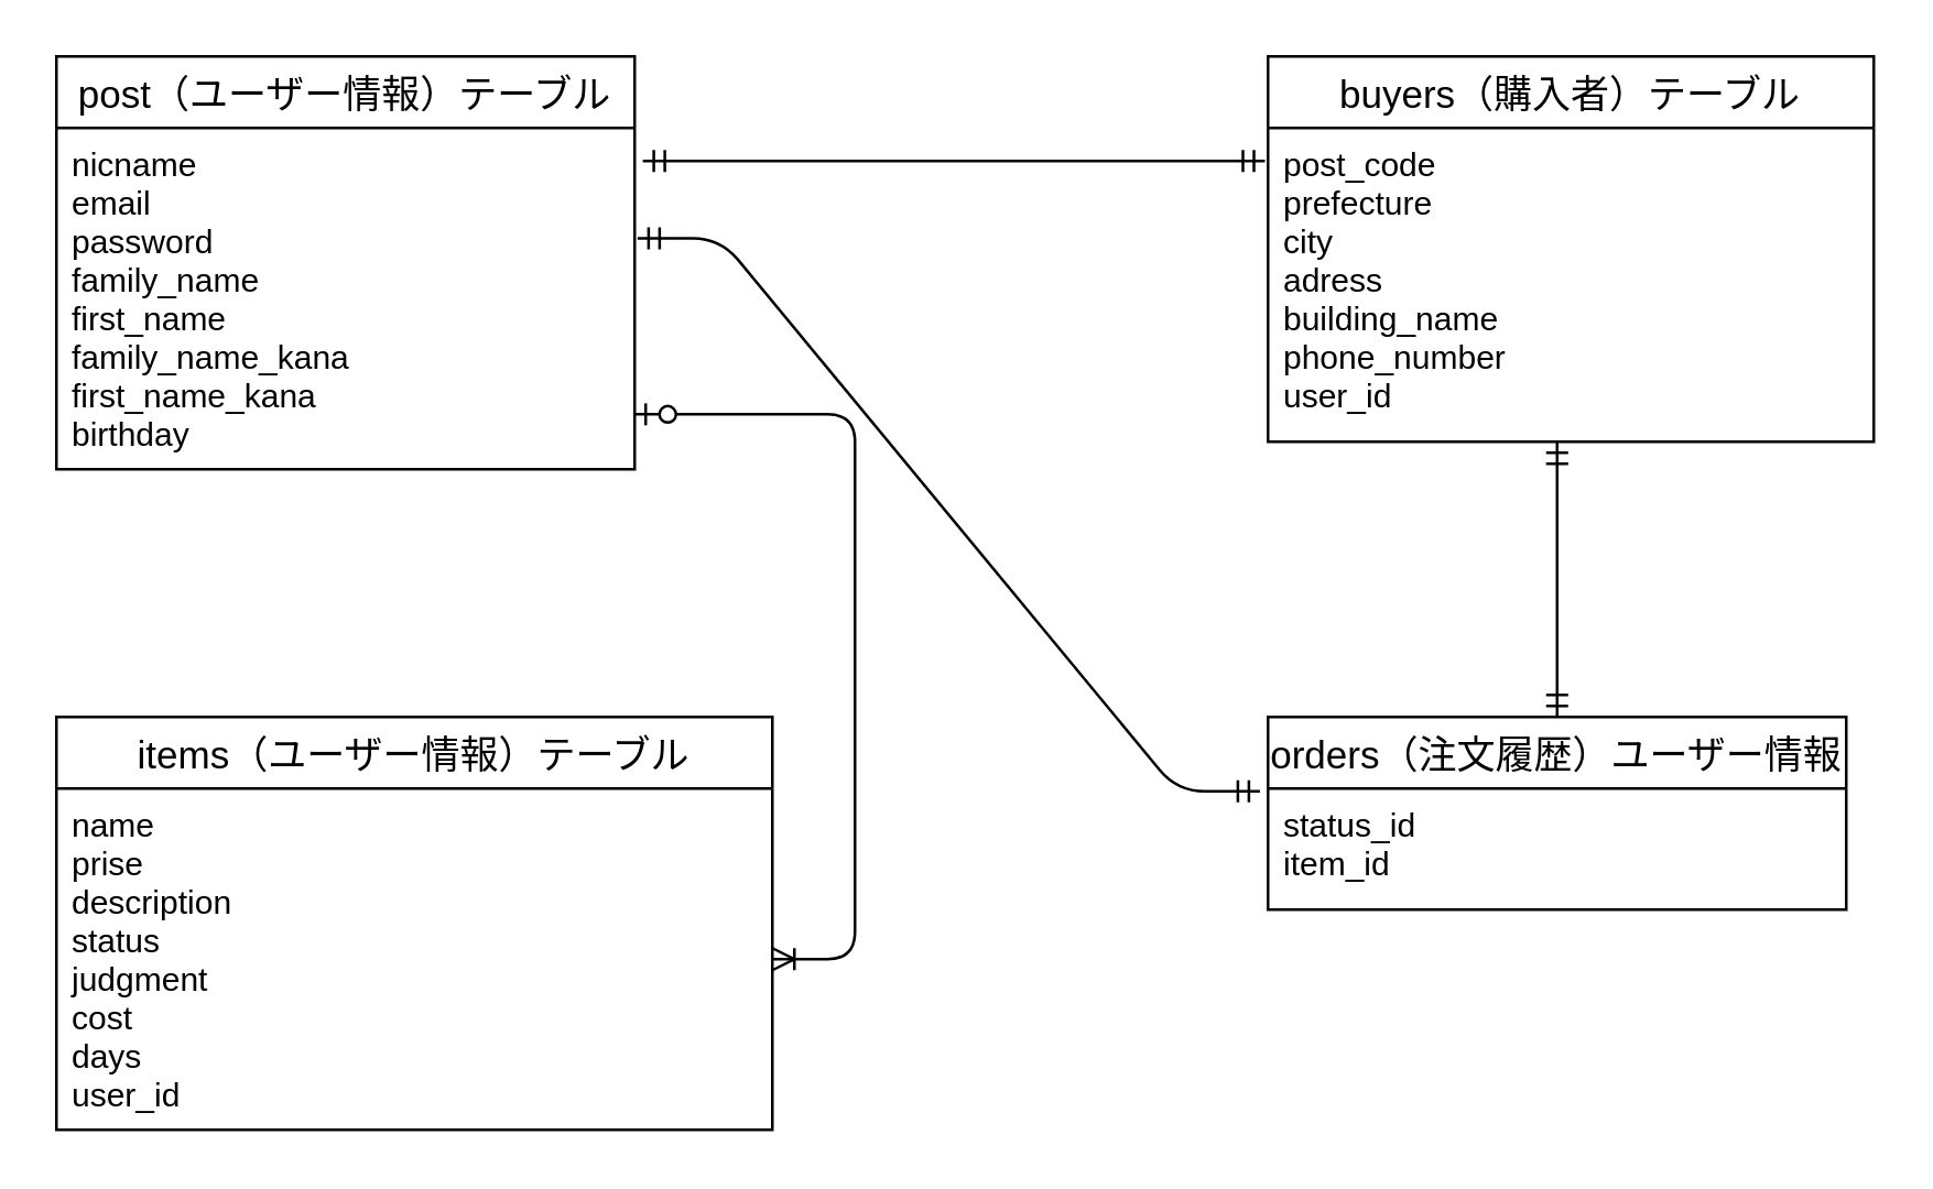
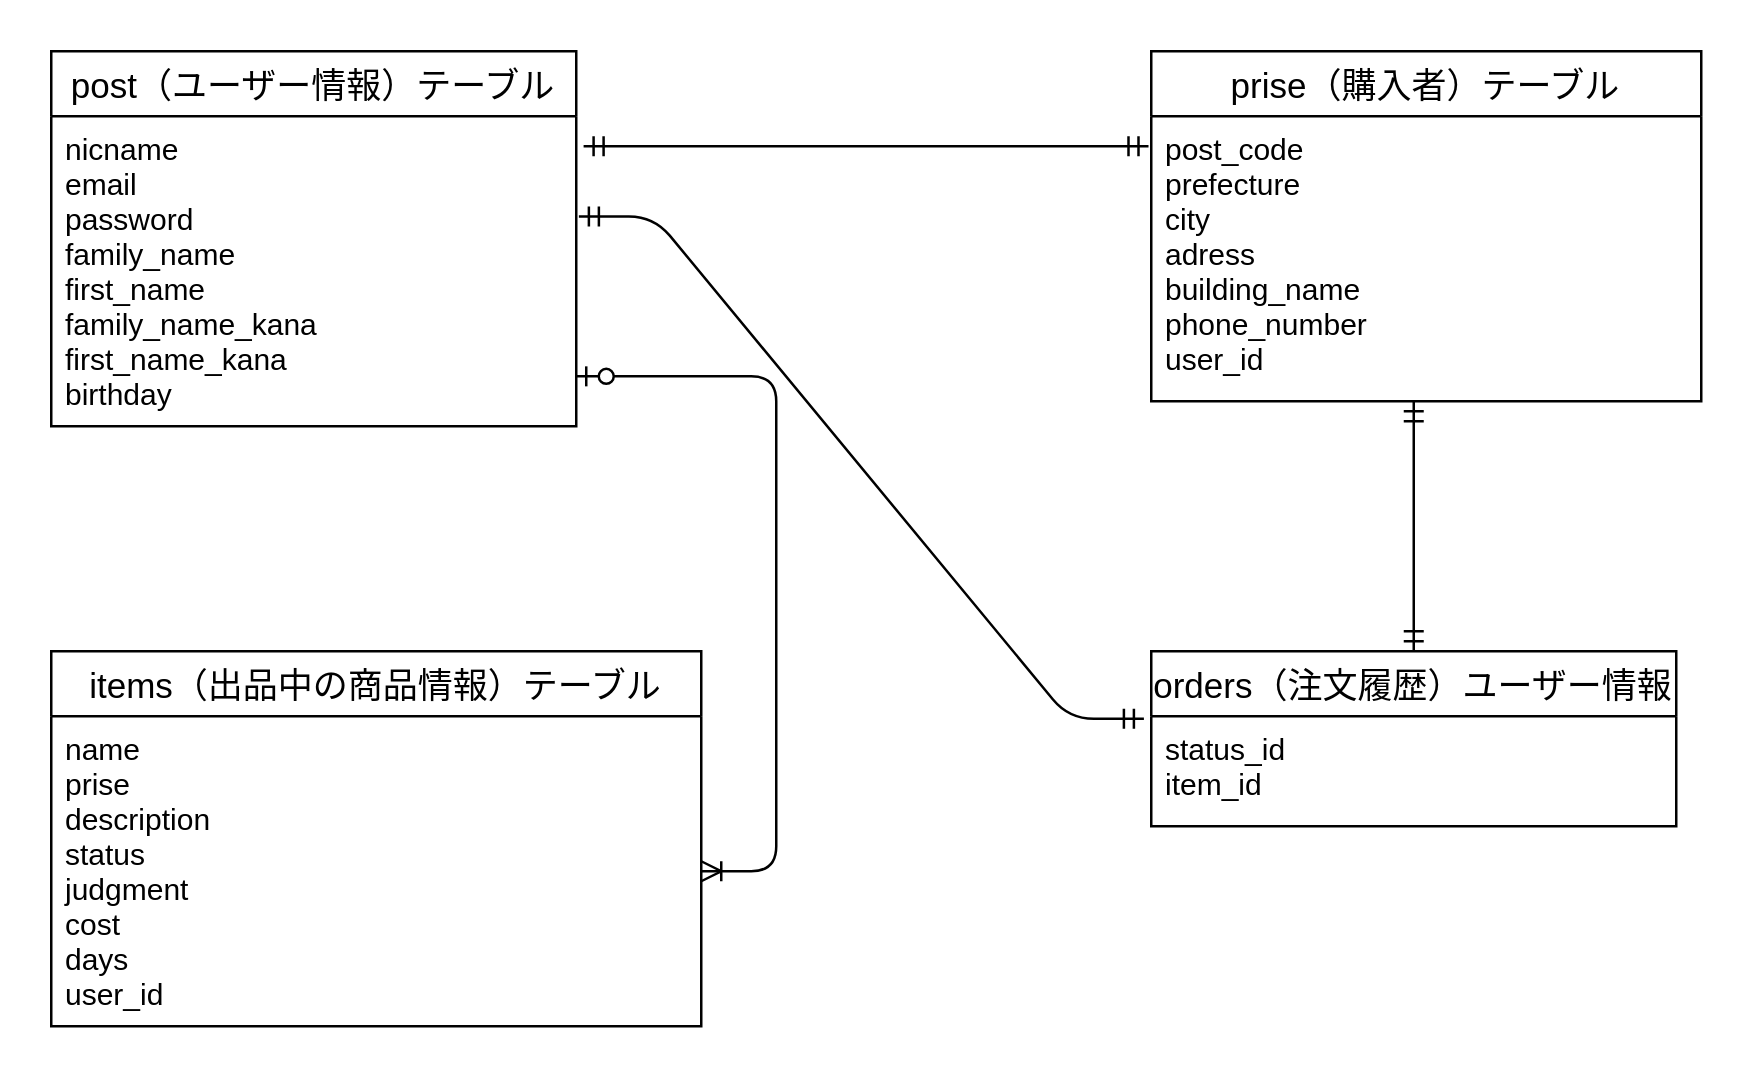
  <mxCell id="0" />
  <mxCell id="1" parent="0" />
  <mxCell id="2" value="post（ユーザー情報）テーブル" style="swimlane;fontStyle=0;childLayout=stackLayout;horizontal=1;startSize=26;horizontalStack=0;resizeParent=1;resizeParentMax=0;resizeLast=0;collapsible=1;marginBottom=0;align=center;fontSize=14;" parent="1" vertex="1"><mxGeometry x="20" y="20" width="210" height="150" as="geometry" /></mxCell>
  <mxCell id="3" value="nicname&#10;email&#10;password&#10;family_name&#10;first_name&#10;family_name_kana&#10;first_name_kana&#10;birthday&#10;&#10;&#10;&#10;" style="text;strokeColor=none;fillColor=none;spacingLeft=4;spacingRight=4;overflow=hidden;rotatable=0;points=[[0,0.5],[1,0.5]];portConstraint=eastwest;fontSize=12;" parent="2" vertex="1"><mxGeometry y="26" width="210" height="124" as="geometry" /></mxCell>
- <mxCell id="4" value="buyers（購入者）テーブル" style="swimlane;fontStyle=0;childLayout=stackLayout;horizontal=1;startSize=26;horizontalStack=0;resizeParent=1;resizeParentMax=0;resizeLast=0;collapsible=1;marginBottom=0;align=center;fontSize=14;" parent="1" vertex="1"><mxGeometry x="460" y="20" width="220" height="140" as="geometry" /></mxCell>
+ <mxCell id="4" value="prise（購入者）テーブル" style="swimlane;fontStyle=0;childLayout=stackLayout;horizontal=1;startSize=26;horizontalStack=0;resizeParent=1;resizeParentMax=0;resizeLast=0;collapsible=1;marginBottom=0;align=center;fontSize=14;" parent="1" vertex="1"><mxGeometry x="460" y="20" width="220" height="140" as="geometry" /></mxCell>
  <mxCell id="5" value="post_code&#10;prefecture&#10;city&#10;adress&#10;building_name&#10;phone_number&#10;user_id" style="text;strokeColor=none;fillColor=none;spacingLeft=4;spacingRight=4;overflow=hidden;rotatable=0;points=[[0,0.5],[1,0.5]];portConstraint=eastwest;fontSize=12;" parent="4" vertex="1"><mxGeometry y="26" width="220" height="114" as="geometry" /></mxCell>
- <mxCell id="6" value="items（ユーザー情報）テーブル" style="swimlane;fontStyle=0;childLayout=stackLayout;horizontal=1;startSize=26;horizontalStack=0;resizeParent=1;resizeParentMax=0;resizeLast=0;collapsible=1;marginBottom=0;align=center;fontSize=14;" parent="1" vertex="1"><mxGeometry x="20" y="260" width="260" height="150" as="geometry" /></mxCell>
+ <mxCell id="6" value="items（出品中の商品情報）テーブル" style="swimlane;fontStyle=0;childLayout=stackLayout;horizontal=1;startSize=26;horizontalStack=0;resizeParent=1;resizeParentMax=0;resizeLast=0;collapsible=1;marginBottom=0;align=center;fontSize=14;" parent="1" vertex="1"><mxGeometry x="20" y="260" width="260" height="150" as="geometry" /></mxCell>
  <mxCell id="7" value="name&#10;prise&#10;description&#10;status&#10;judgment&#10;cost&#10;days&#10;user_id&#10;" style="text;strokeColor=none;fillColor=none;spacingLeft=4;spacingRight=4;overflow=hidden;rotatable=0;points=[[0,0.5],[1,0.5]];portConstraint=eastwest;fontSize=12;" parent="6" vertex="1"><mxGeometry y="26" width="260" height="124" as="geometry" /></mxCell>
  <mxCell id="8" value="" style="line;strokeWidth=1;rotatable=0;dashed=0;labelPosition=right;align=left;verticalAlign=middle;spacingTop=0;spacingLeft=6;points=[];portConstraint=eastwest;" parent="1" vertex="1"><mxGeometry x="400" y="310" width="60" as="geometry" /></mxCell>
  <mxCell id="9" value="orders（注文履歴）ユーザー情報" style="swimlane;fontStyle=0;childLayout=stackLayout;horizontal=1;startSize=26;horizontalStack=0;resizeParent=1;resizeParentMax=0;resizeLast=0;collapsible=1;marginBottom=0;align=center;fontSize=14;" parent="1" vertex="1"><mxGeometry x="460" y="260" width="210" height="70" as="geometry" /></mxCell>
  <mxCell id="10" value="status_id&#10;item_id" style="text;strokeColor=none;fillColor=none;spacingLeft=4;spacingRight=4;overflow=hidden;rotatable=0;points=[[0,0.5],[1,0.5]];portConstraint=eastwest;fontSize=12;" parent="9" vertex="1"><mxGeometry y="26" width="210" height="44" as="geometry" /></mxCell>
  <mxCell id="11" style="edgeStyle=orthogonalEdgeStyle;rounded=0;orthogonalLoop=1;jettySize=auto;html=1;exitX=1;exitY=0.5;exitDx=0;exitDy=0;" parent="9" source="10" target="10" edge="1"><mxGeometry relative="1" as="geometry" /></mxCell>
  <mxCell id="12" value="" style="edgeStyle=entityRelationEdgeStyle;fontSize=12;html=1;endArrow=ERoneToMany;startArrow=ERzeroToOne;exitX=1;exitY=0.839;exitDx=0;exitDy=0;exitPerimeter=0;" parent="1" source="3" target="7" edge="1"><mxGeometry width="100" height="100" relative="1" as="geometry"><mxPoint x="330" y="330" as="sourcePoint" /><mxPoint x="430" y="230" as="targetPoint" /></mxGeometry></mxCell>
  <mxCell id="13" value="" style="edgeStyle=entityRelationEdgeStyle;fontSize=12;html=1;endArrow=ERmandOne;startArrow=ERmandOne;exitX=1.005;exitY=0.323;exitDx=0;exitDy=0;exitPerimeter=0;entryX=-0.014;entryY=0.023;entryDx=0;entryDy=0;entryPerimeter=0;" parent="1" source="3" target="10" edge="1"><mxGeometry width="100" height="100" relative="1" as="geometry"><mxPoint x="330" y="330" as="sourcePoint" /><mxPoint x="430" y="230" as="targetPoint" /></mxGeometry></mxCell>
  <mxCell id="14" value="" style="edgeStyle=entityRelationEdgeStyle;fontSize=12;html=1;endArrow=ERmandOne;startArrow=ERmandOne;exitX=1.014;exitY=0.097;exitDx=0;exitDy=0;exitPerimeter=0;entryX=-0.005;entryY=0.105;entryDx=0;entryDy=0;entryPerimeter=0;" parent="1" source="3" target="5" edge="1"><mxGeometry width="100" height="100" relative="1" as="geometry"><mxPoint x="330" y="320" as="sourcePoint" /><mxPoint x="430" y="220" as="targetPoint" /></mxGeometry></mxCell>
  <mxCell id="15" value="" style="fontSize=12;html=1;endArrow=ERmandOne;startArrow=ERmandOne;" parent="1" target="9" edge="1"><mxGeometry width="100" height="100" relative="1" as="geometry"><mxPoint x="565" y="160" as="sourcePoint" /><mxPoint x="750" y="120" as="targetPoint" /></mxGeometry></mxCell>
